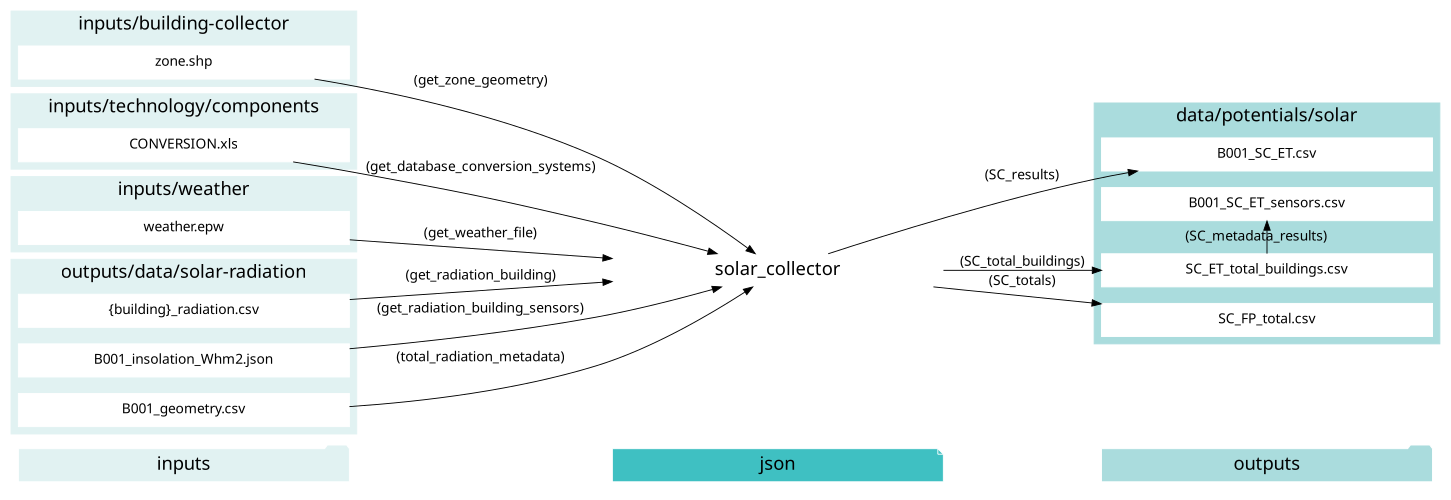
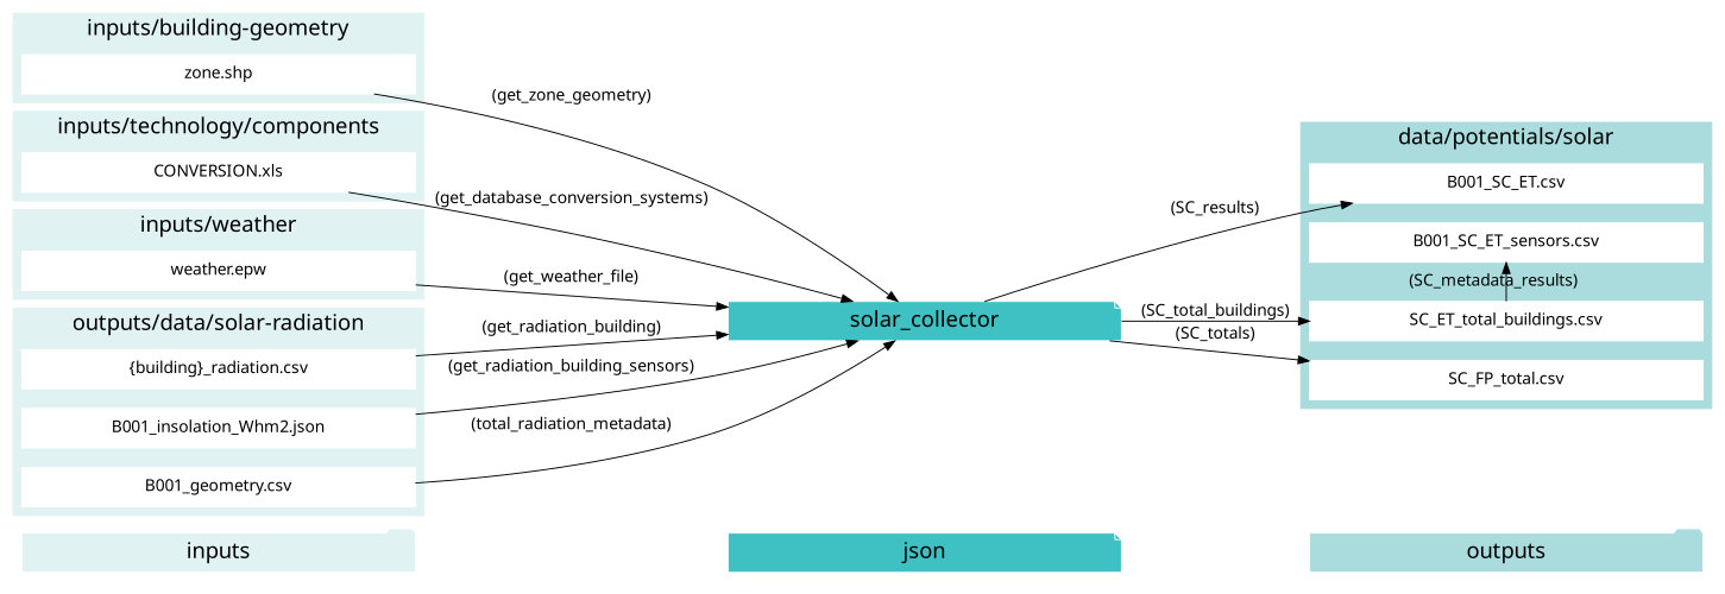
  digraph {
    fontname="Noto Sans"
    newrank=true
    rankdir=LR
    node [color=white fixedsize=true fontname="Noto Sans" fontsize=15 shape=box style=filled]
    edge [fontname="Noto Sans" fontsize=15]
    n1 [fillcolor="#3FC0C2" fontsize=20 label=json shape=note width=5]
    outputs [fillcolor="#aadcdd" fontsize=20 shape=folder width=5]
    inputs [fillcolor="#E1F2F2" fontsize=20 shape=folder width=5]
    "zone.shp" [width=5]
    "B001_SC_ET_sensors.csv" [width=5]
    "B001_SC_ET.csv" [width=5]
    "SC_ET_total_buildings.csv" [width=5]
    "SC_FP_total.csv" [width=5]
    "CONVERSION.xls" [width=5]
    "weather.epw" [width=5]
    "{building}_radiation.csv" [width=5]
    "B001_insolation_Whm2.json" [width=5]
    "B001_geometry.csv" [width=5]
-   solar_collector [fillcolor=white fontsize=20 shape=note width=5]
+   solar_collector [fillcolor="#3FC0C2" fontsize=20 shape=note width=5]
    subgraph cluster_1 {
      fontsize=25
      style=invis
      n1
      outputs
      inputs
    }
    subgraph cluster_2 {
      color="#E1F2F2"
      fontsize=20
-     label="inputs/building-collector"
+     label="inputs/building-geometry"
      rank=same
      style=filled
      "zone.shp"
    }
    subgraph cluster_3 {
      color="#aadcdd"
      fontsize=20
      label="data/potentials/solar"
      rank=same
      style=filled
      "B001_SC_ET_sensors.csv"
      "B001_SC_ET.csv"
      "SC_ET_total_buildings.csv"
      "SC_FP_total.csv"
    }
    subgraph cluster_4 {
      color="#E1F2F2"
      fontsize=20
      label="inputs/technology/components"
      rank=same
      style=filled
      "CONVERSION.xls"
    }
    subgraph cluster_5 {
      color="#E1F2F2"
      fontsize=20
      label="inputs/weather"
      rank=same
      style=filled
      "weather.epw"
    }
    subgraph cluster_6 {
      color="#E1F2F2"
      fontsize=20
      label="outputs/data/solar-radiation"
      rank=same
      style=filled
      "{building}_radiation.csv"
      "B001_insolation_Whm2.json"
      "B001_geometry.csv"
    }
    n1 -> outputs [style=invis]
    inputs -> n1 [style=invis]
    "zone.shp" -> solar_collector [label="(get_zone_geometry)"]
    "SC_ET_total_buildings.csv" -> "B001_SC_ET_sensors.csv" [label="(SC_metadata_results)"]
    "CONVERSION.xls" -> solar_collector [label="(get_database_conversion_systems)"]
    "weather.epw" -> solar_collector [label="(get_weather_file)"]
    "{building}_radiation.csv" -> solar_collector [label="(get_radiation_building)"]
    "B001_insolation_Whm2.json" -> solar_collector [label="(get_radiation_building_sensors)"]
    "B001_geometry.csv" -> solar_collector [label="(total_radiation_metadata)"]
    solar_collector -> "B001_SC_ET.csv" [label="(SC_results)"]
    solar_collector -> "SC_ET_total_buildings.csv" [label="(SC_total_buildings)"]
    solar_collector -> "SC_FP_total.csv" [label="(SC_totals)"]
  }
